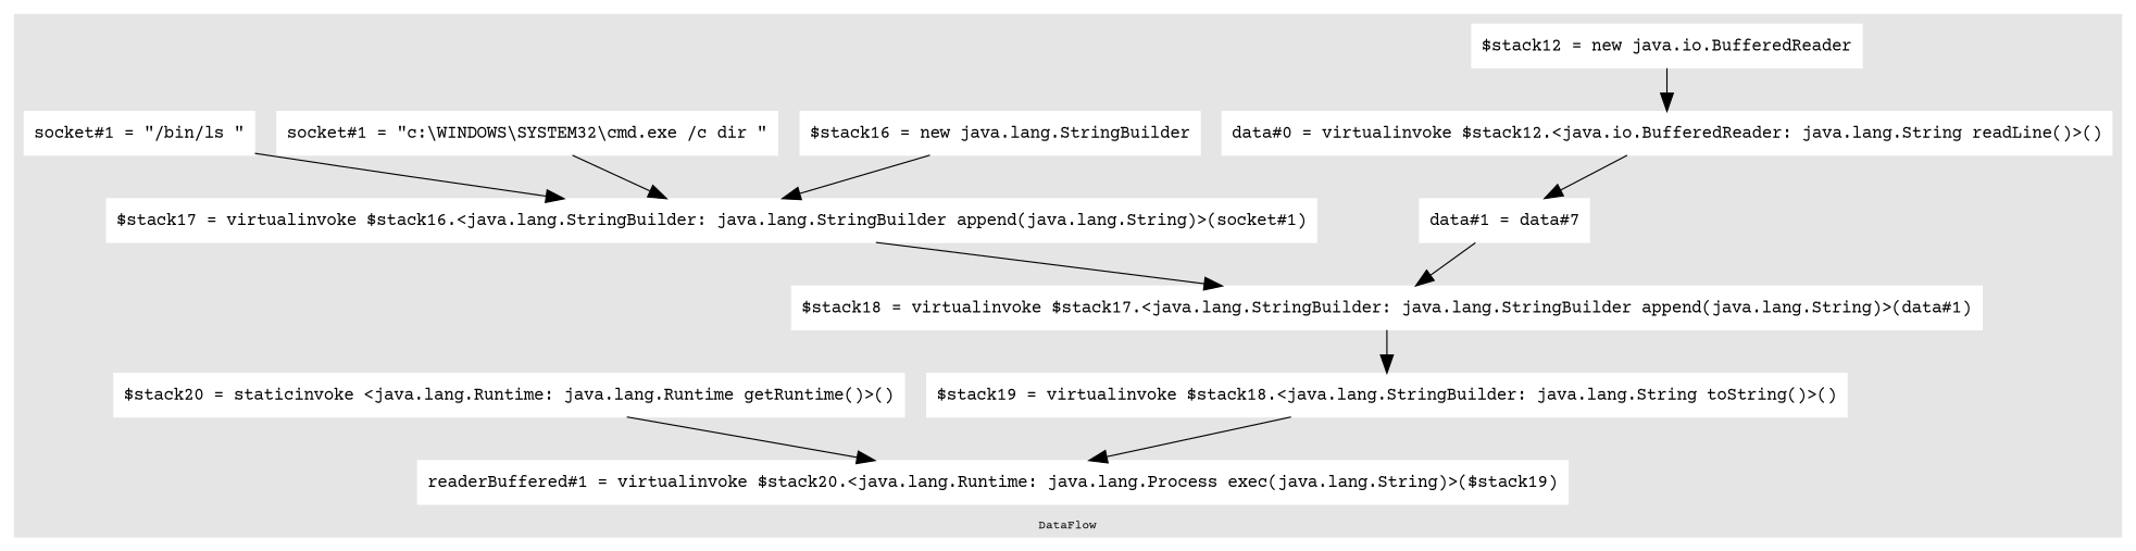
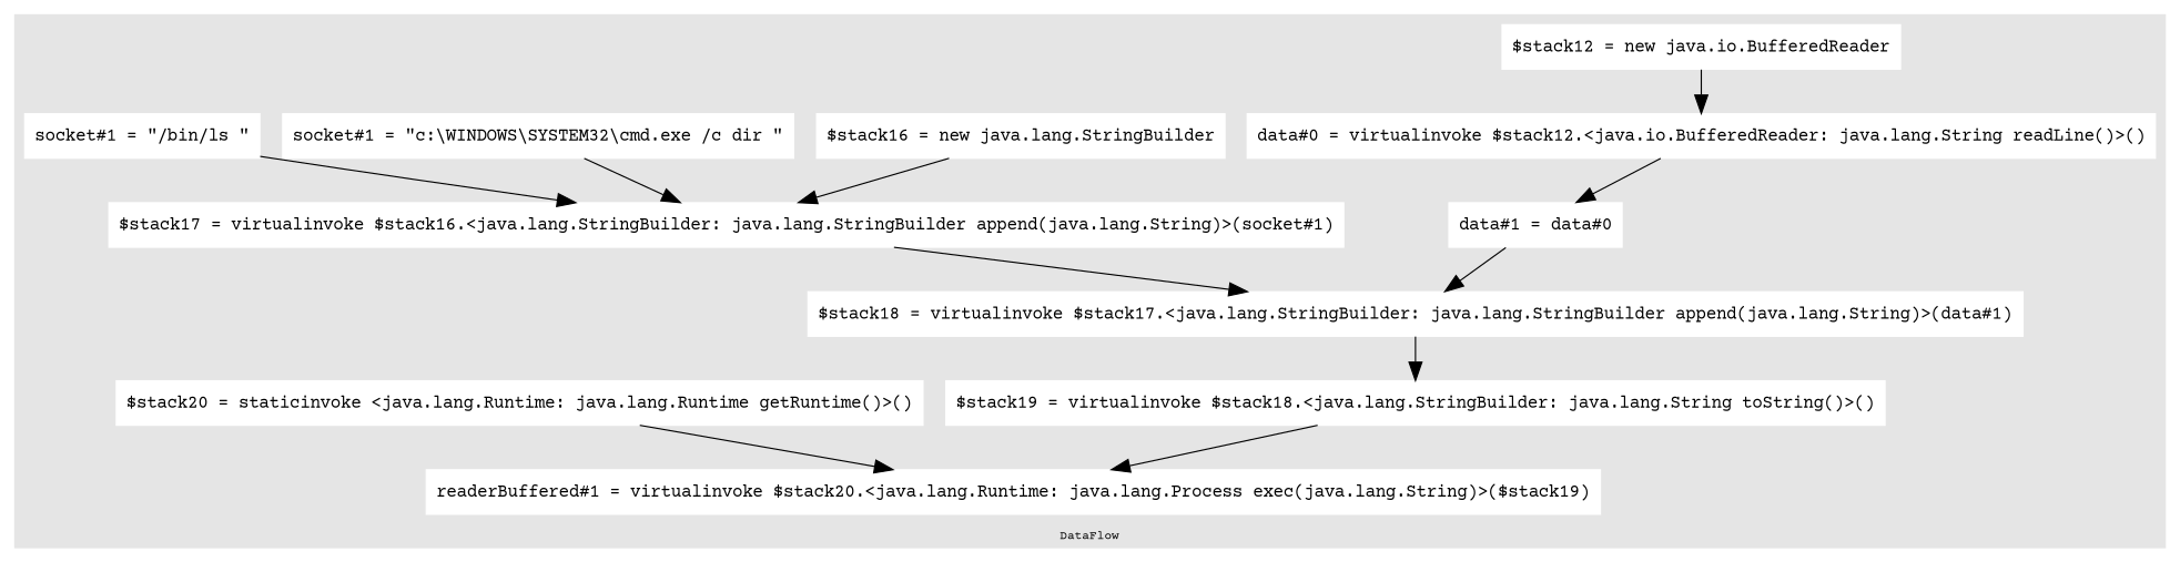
  digraph {
    color=gray90
    compound=true
    fontsize=10
    labelloc=b
    style=filled
    fontname="Courier Prime"
    node [color=white shape=box style=filled fontname="Courier Prime"]
    edge [arrowsize=1.5 fontcolor=grey40 fontsize=10 fontname="Courier Prime"]
    n1 [label="$stack12 = new java.io.BufferedReader"]
    n2 [label="data#0 = virtualinvoke $stack12.&lt;java.io.BufferedReader: java.lang.String readLine()&gt;()"]
-   n3 [label="data#1 = data#7"]
+   n3 [label="data#1 = data#0"]
    n4 [label="$stack16 = new java.lang.StringBuilder"]
    n5 [label="$stack17 = virtualinvoke $stack16.&lt;java.lang.StringBuilder: java.lang.StringBuilder append(java.lang.String)&gt;(socket#1)"]
    n6 [label="socket#1 = &quot;c:\\WINDOWS\\SYSTEM32\\cmd.exe /c dir &quot;"]
    n7 [label="socket#1 = &quot;/bin/ls &quot;"]
    n8 [label="$stack18 = virtualinvoke $stack17.&lt;java.lang.StringBuilder: java.lang.StringBuilder append(java.lang.String)&gt;(data#1)"]
    n9 [label="$stack19 = virtualinvoke $stack18.&lt;java.lang.StringBuilder: java.lang.String toString()&gt;()"]
    n10 [label="readerBuffered#1 = virtualinvoke $stack20.&lt;java.lang.Runtime: java.lang.Process exec(java.lang.String)&gt;($stack19)"]
    n11 [label="$stack20 = staticinvoke &lt;java.lang.Runtime: java.lang.Runtime getRuntime()&gt;()"]
    subgraph cluster_1 {
      label=DataFlow
      n1
      n2
      n3
      n4
      n5
      n6
      n7
      n8
      n9
      n10
      n11
    }
    n1 -> n2
    n2 -> n3
    n3 -> n8
    n4 -> n5
    n5 -> n8
    n6 -> n5
    n7 -> n5
    n8 -> n9
    n9 -> n10
    n11 -> n10
  }
